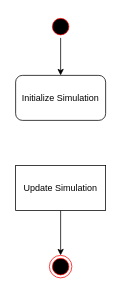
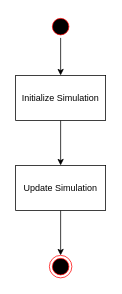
  <mxCell id="0" />
  <mxCell id="1" parent="0" />
  <mxCell id="2" value="" style="edgeStyle=orthogonalEdgeStyle;rounded=0;orthogonalLoop=1;jettySize=auto;html=1;" edge="1" parent="1" source="3" target="5"><mxGeometry relative="1" as="geometry" /></mxCell>
  <mxCell id="3" value="" style="ellipse;html=1;shape=startState;fillColor=#000000;strokeColor=#ff0000;" vertex="1" parent="1"><mxGeometry x="65" y="20" width="30" height="30" as="geometry" /></mxCell>
- <mxCell id="5" value="Initialize Simulation" style="rounded=1;whiteSpace=wrap;html=1;" vertex="1" parent="1"><mxGeometry x="20" y="100" width="120" height="60" as="geometry" /></mxCell>
+ <mxCell id="4" value="" style="edgeStyle=orthogonalEdgeStyle;rounded=0;orthogonalLoop=1;jettySize=auto;html=1;" edge="1" parent="1" source="5" target="7"><mxGeometry relative="1" as="geometry" /></mxCell>
+ <mxCell id="5" value="Initialize Simulation" style="whiteSpace=wrap;html=1;rounded=0;" vertex="1" parent="1"><mxGeometry x="20" y="100" width="120" height="60" as="geometry" /></mxCell>
  <mxCell id="6" value="" style="edgeStyle=orthogonalEdgeStyle;rounded=0;orthogonalLoop=1;jettySize=auto;html=1;" edge="1" parent="1" source="7" target="8"><mxGeometry relative="1" as="geometry" /></mxCell>
  <mxCell id="7" value="Update Simulation" style="whiteSpace=wrap;html=1;rounded=0;" vertex="1" parent="1"><mxGeometry x="20" y="220" width="120" height="60" as="geometry" /></mxCell>
  <mxCell id="8" value="" style="ellipse;html=1;shape=endState;fillColor=#000000;strokeColor=#ff0000;" vertex="1" parent="1"><mxGeometry x="65" y="340" width="30" height="30" as="geometry" /></mxCell>
